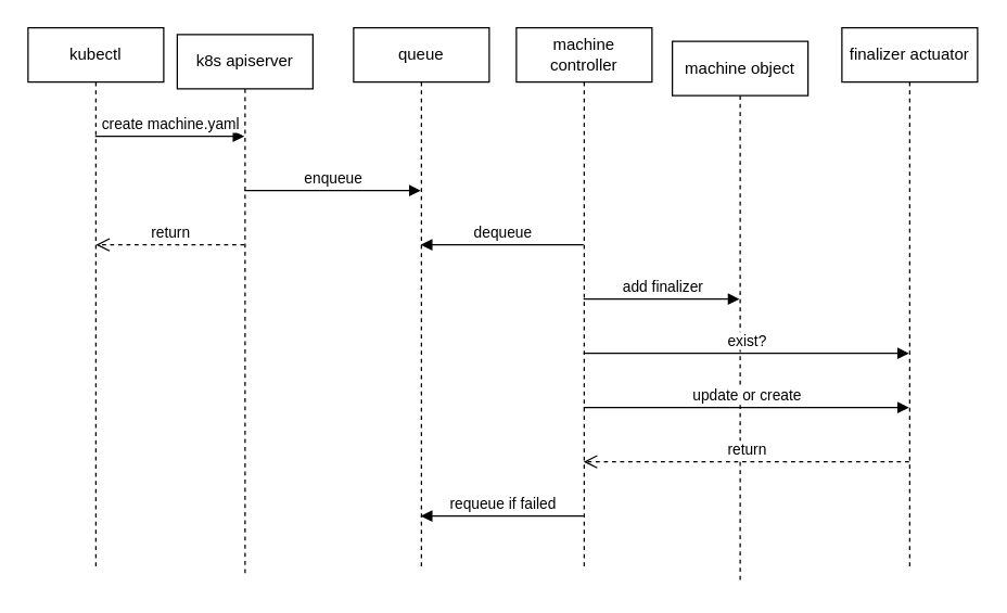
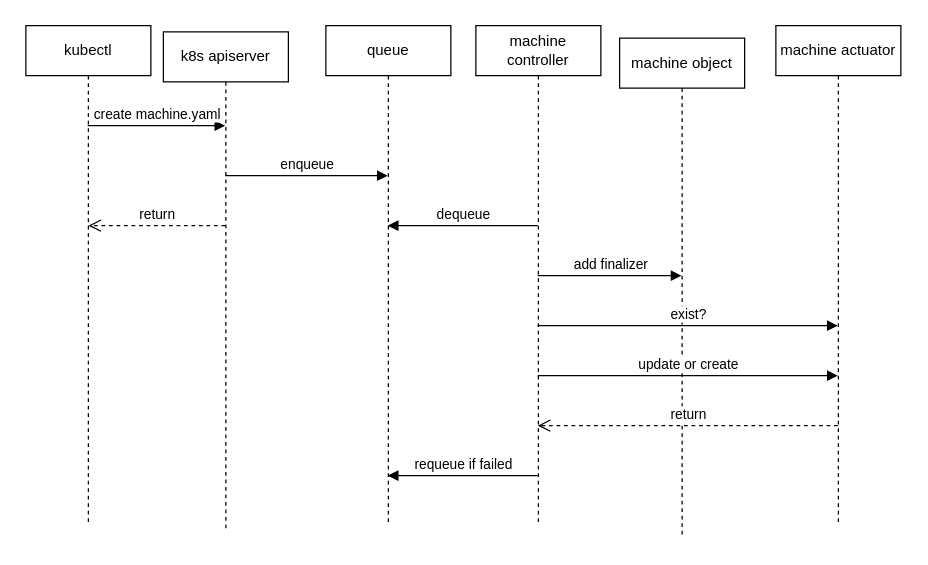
  <mxCell id="0" />
  <mxCell id="1" parent="0" />
  <mxCell id="2" value="kubectl" style="shape=umlLifeline;perimeter=lifelinePerimeter;whiteSpace=wrap;html=1;container=1;collapsible=0;recursiveResize=0;outlineConnect=0;" vertex="1" parent="1"><mxGeometry x="20" y="20" width="100" height="400" as="geometry" /></mxCell>
  <mxCell id="3" value="k8s apiserver" style="shape=umlLifeline;perimeter=lifelinePerimeter;whiteSpace=wrap;html=1;container=1;collapsible=0;recursiveResize=0;outlineConnect=0;" vertex="1" parent="1"><mxGeometry x="130" y="25" width="100" height="400" as="geometry" /></mxCell>
  <mxCell id="4" value="machine controller" style="shape=umlLifeline;perimeter=lifelinePerimeter;whiteSpace=wrap;html=1;container=1;collapsible=0;recursiveResize=0;outlineConnect=0;" vertex="1" parent="1"><mxGeometry x="380" y="20" width="100" height="400" as="geometry" /></mxCell>
  <mxCell id="5" value="machine object" style="shape=umlLifeline;perimeter=lifelinePerimeter;whiteSpace=wrap;html=1;container=1;collapsible=0;recursiveResize=0;outlineConnect=0;" vertex="1" parent="1"><mxGeometry x="495" y="30" width="100" height="400" as="geometry" /></mxCell>
- <mxCell id="6" value="finalizer actuator" style="shape=umlLifeline;perimeter=lifelinePerimeter;whiteSpace=wrap;html=1;container=1;collapsible=0;recursiveResize=0;outlineConnect=0;" vertex="1" parent="1"><mxGeometry x="620" y="20" width="100" height="400" as="geometry" /></mxCell>
+ <mxCell id="6" value="machine actuator" style="shape=umlLifeline;perimeter=lifelinePerimeter;whiteSpace=wrap;html=1;container=1;collapsible=0;recursiveResize=0;outlineConnect=0;" vertex="1" parent="1"><mxGeometry x="620" y="20" width="100" height="400" as="geometry" /></mxCell>
  <mxCell id="7" value="create machine.yaml" style="html=1;verticalAlign=bottom;endArrow=block;" edge="1" parent="1" source="2" target="3"><mxGeometry width="80" relative="1" as="geometry"><mxPoint x="90" y="100" as="sourcePoint" /><mxPoint x="170" y="100" as="targetPoint" /><Array as="points"><mxPoint x="170" y="100" /></Array></mxGeometry></mxCell>
  <mxCell id="8" value="enqueue" style="html=1;verticalAlign=bottom;endArrow=block;" edge="1" parent="1" source="3" target="9"><mxGeometry width="80" relative="1" as="geometry"><mxPoint x="210" y="140" as="sourcePoint" /><mxPoint x="350" y="140" as="targetPoint" /><Array as="points"><mxPoint x="260" y="140" /></Array></mxGeometry></mxCell>
  <mxCell id="9" value="queue" style="shape=umlLifeline;perimeter=lifelinePerimeter;whiteSpace=wrap;html=1;container=1;collapsible=0;recursiveResize=0;outlineConnect=0;" vertex="1" parent="1"><mxGeometry x="260" y="20" width="100" height="400" as="geometry" /></mxCell>
  <mxCell id="10" value="dequeue" style="html=1;verticalAlign=bottom;endArrow=block;" edge="1" parent="1" source="4" target="9"><mxGeometry width="80" relative="1" as="geometry"><mxPoint x="220" y="150" as="sourcePoint" /><mxPoint x="350" y="180" as="targetPoint" /><Array as="points"><mxPoint x="410" y="180" /></Array></mxGeometry></mxCell>
  <mxCell id="11" value="add finalizer" style="html=1;verticalAlign=bottom;endArrow=block;" edge="1" parent="1" source="4" target="5"><mxGeometry width="80" relative="1" as="geometry"><mxPoint x="490" y="220" as="sourcePoint" /><mxPoint x="530" y="220" as="targetPoint" /></mxGeometry></mxCell>
  <mxCell id="12" value="exist?" style="html=1;verticalAlign=bottom;endArrow=block;" edge="1" parent="1" source="4" target="6"><mxGeometry width="80" relative="1" as="geometry"><mxPoint x="490" y="260" as="sourcePoint" /><mxPoint x="720" y="260" as="targetPoint" /><Array as="points"><mxPoint x="600" y="260" /></Array></mxGeometry></mxCell>
  <mxCell id="13" value="return" style="html=1;verticalAlign=bottom;endArrow=open;dashed=1;endSize=8;" edge="1" parent="1" source="6" target="4"><mxGeometry relative="1" as="geometry"><mxPoint x="640" y="340" as="sourcePoint" /><mxPoint x="690" y="340" as="targetPoint" /><Array as="points"><mxPoint x="620" y="340" /></Array></mxGeometry></mxCell>
  <mxCell id="14" value="requeue if failed" style="html=1;verticalAlign=bottom;endArrow=block;" edge="1" parent="1" source="4" target="9"><mxGeometry width="80" relative="1" as="geometry"><mxPoint x="320" y="500" as="sourcePoint" /><mxPoint x="460" y="500" as="targetPoint" /><Array as="points"><mxPoint x="410" y="380" /></Array></mxGeometry></mxCell>
  <mxCell id="15" value="return" style="html=1;verticalAlign=bottom;endArrow=open;dashed=1;endSize=8;" edge="1" parent="1" source="3"><mxGeometry relative="1" as="geometry"><mxPoint x="190" y="180" as="sourcePoint" /><mxPoint x="70" y="180" as="targetPoint" /></mxGeometry></mxCell>
  <mxCell id="16" value="update or create" style="html=1;verticalAlign=bottom;endArrow=block;" edge="1" parent="1" source="4" target="6"><mxGeometry width="80" relative="1" as="geometry"><mxPoint x="450" y="300" as="sourcePoint" /><mxPoint x="530" y="300" as="targetPoint" /><Array as="points"><mxPoint x="610" y="300" /></Array></mxGeometry></mxCell>
